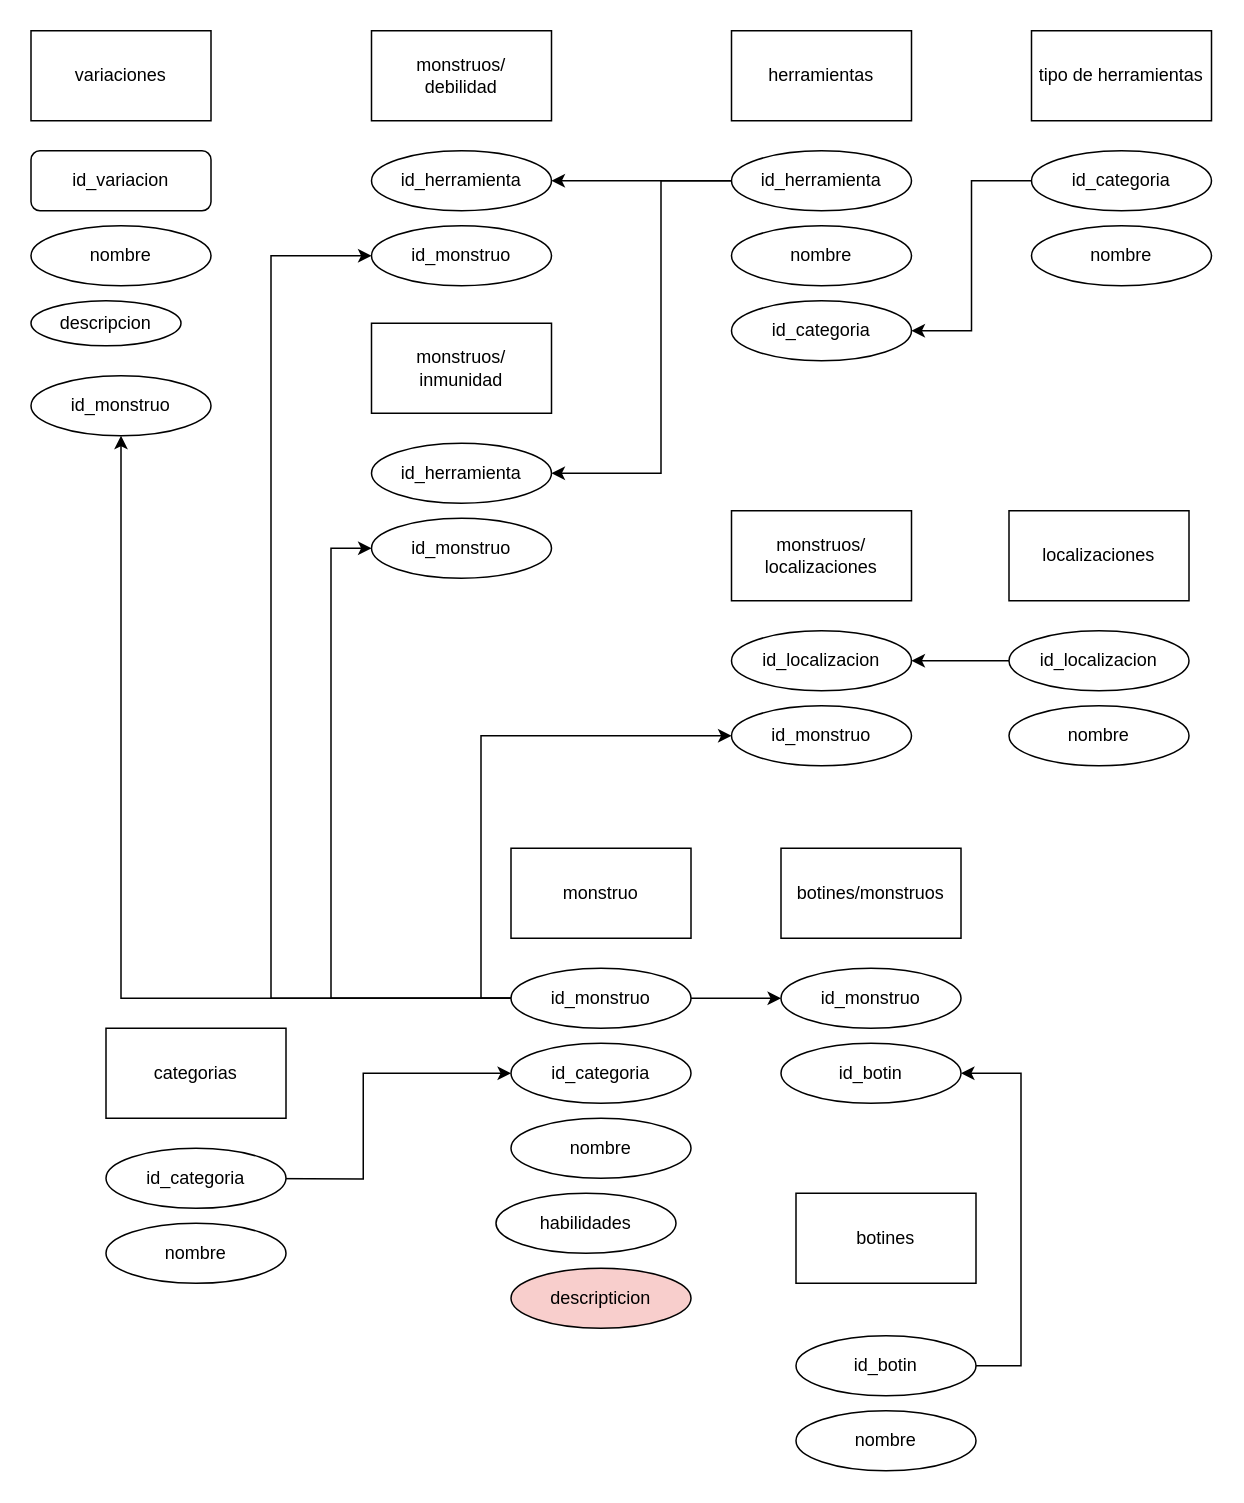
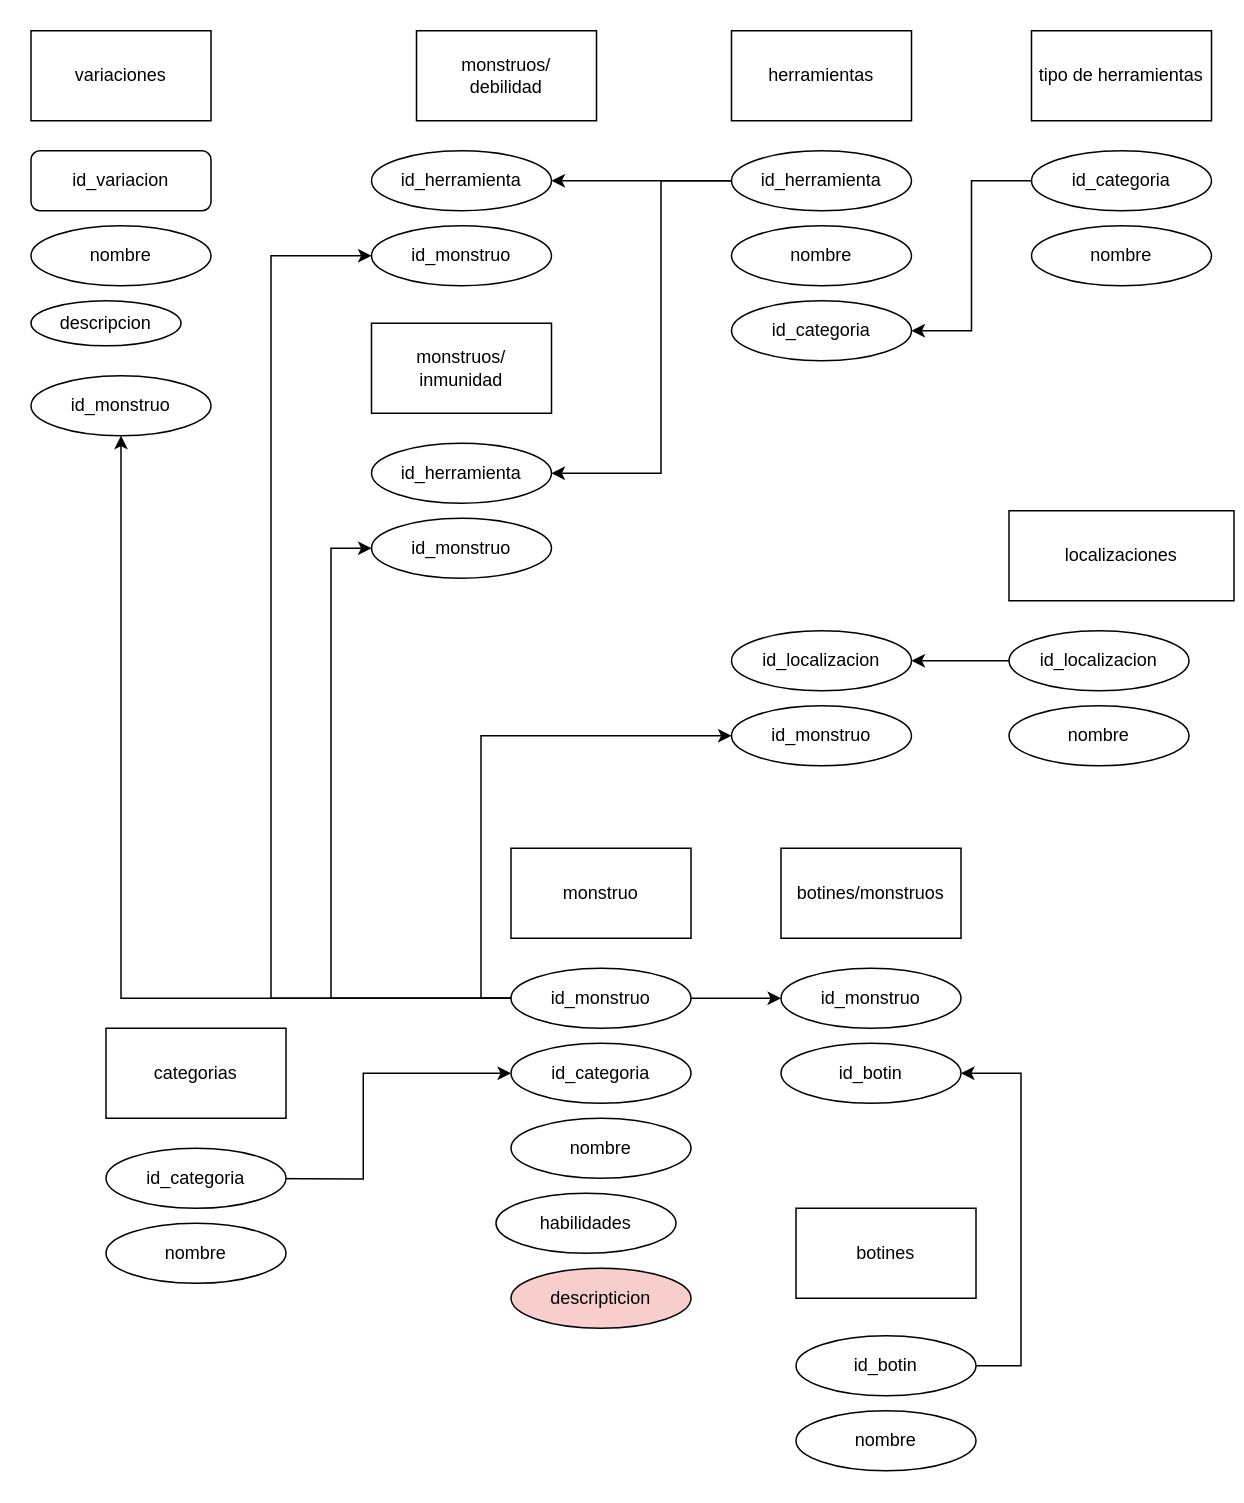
  <mxCell id="0" />
  <mxCell id="1" parent="0" />
  <mxCell id="2" value="categorias" style="rounded=0;whiteSpace=wrap;html=1;" parent="1" vertex="1"><mxGeometry x="70" y="685" width="120" height="60" as="geometry" /></mxCell>
  <mxCell id="3" style="edgeStyle=orthogonalEdgeStyle;rounded=0;orthogonalLoop=1;jettySize=auto;html=1;exitX=1;exitY=0.5;exitDx=0;exitDy=0;entryX=0;entryY=0.5;entryDx=0;entryDy=0;" parent="1" target="13" edge="1"><mxGeometry relative="1" as="geometry"><mxPoint x="142" y="785" as="sourcePoint" /><mxPoint x="292" y="725" as="targetPoint" /></mxGeometry></mxCell>
  <mxCell id="4" value="id_categoria" style="ellipse;whiteSpace=wrap;html=1;strokeColor=light-dark(#000000,#009900);" parent="1" vertex="1"><mxGeometry x="70" y="765" width="120" height="40" as="geometry" /></mxCell>
  <mxCell id="5" value="nombre" style="ellipse;whiteSpace=wrap;html=1;" parent="1" vertex="1"><mxGeometry x="70" y="815" width="120" height="40" as="geometry" /></mxCell>
  <mxCell id="6" value="monstruo" style="rounded=0;whiteSpace=wrap;html=1;" parent="1" vertex="1"><mxGeometry x="340" y="565" width="120" height="60" as="geometry" /></mxCell>
  <mxCell id="7" style="edgeStyle=orthogonalEdgeStyle;rounded=0;orthogonalLoop=1;jettySize=auto;html=1;exitX=1;exitY=0.5;exitDx=0;exitDy=0;entryX=0;entryY=0.5;entryDx=0;entryDy=0;" parent="1" source="12" target="38" edge="1"><mxGeometry relative="1" as="geometry" /></mxCell>
  <mxCell id="8" style="edgeStyle=orthogonalEdgeStyle;rounded=0;orthogonalLoop=1;jettySize=auto;html=1;exitX=0;exitY=0.5;exitDx=0;exitDy=0;entryX=0.5;entryY=1;entryDx=0;entryDy=0;" edge="1" parent="1" source="12" target="44"><mxGeometry relative="1" as="geometry" /></mxCell>
  <mxCell id="9" style="edgeStyle=orthogonalEdgeStyle;rounded=0;orthogonalLoop=1;jettySize=auto;html=1;exitX=0;exitY=0.5;exitDx=0;exitDy=0;entryX=0;entryY=0.5;entryDx=0;entryDy=0;" edge="1" parent="1" source="12" target="50"><mxGeometry relative="1" as="geometry"><Array as="points"><mxPoint x="220" y="665" /><mxPoint x="220" y="365" /></Array></mxGeometry></mxCell>
  <mxCell id="10" style="edgeStyle=orthogonalEdgeStyle;rounded=0;orthogonalLoop=1;jettySize=auto;html=1;exitX=0;exitY=0.5;exitDx=0;exitDy=0;entryX=0;entryY=0.5;entryDx=0;entryDy=0;" edge="1" parent="1" source="12" target="48"><mxGeometry relative="1" as="geometry" /></mxCell>
  <mxCell id="11" style="edgeStyle=orthogonalEdgeStyle;rounded=0;orthogonalLoop=1;jettySize=auto;html=1;exitX=0;exitY=0.5;exitDx=0;exitDy=0;entryX=0;entryY=0.5;entryDx=0;entryDy=0;" edge="1" parent="1" source="12" target="34"><mxGeometry relative="1" as="geometry"><Array as="points"><mxPoint x="180" y="665" /><mxPoint x="180" y="170" /></Array></mxGeometry></mxCell>
  <mxCell id="12" value="id_monstruo" style="ellipse;whiteSpace=wrap;html=1;strokeColor=light-dark(#000000,#009900);" parent="1" vertex="1"><mxGeometry x="340" y="645" width="120" height="40" as="geometry" /></mxCell>
  <mxCell id="13" value="id_categoria" style="ellipse;whiteSpace=wrap;html=1;strokeColor=light-dark(#000000,#CC0000);" parent="1" vertex="1"><mxGeometry x="340" y="695" width="120" height="40" as="geometry" /></mxCell>
- <mxCell id="14" value="localizaciones" style="rounded=0;whiteSpace=wrap;html=1;" parent="1" vertex="1"><mxGeometry x="672" y="340" width="120" height="60" as="geometry" /></mxCell>
+ <mxCell id="14" value="localizaciones" style="rounded=0;whiteSpace=wrap;html=1;" parent="1" vertex="1"><mxGeometry x="672" y="340" width="150" height="60" as="geometry" /></mxCell>
  <mxCell id="15" value="habilidades" style="ellipse;whiteSpace=wrap;html=1;" parent="1" vertex="1"><mxGeometry x="330" y="795" width="120" height="40" as="geometry" /></mxCell>
  <mxCell id="16" style="edgeStyle=orthogonalEdgeStyle;rounded=0;orthogonalLoop=1;jettySize=auto;html=1;exitX=0;exitY=0.5;exitDx=0;exitDy=0;entryX=1;entryY=0.5;entryDx=0;entryDy=0;" parent="1" source="17" target="47" edge="1"><mxGeometry relative="1" as="geometry" /></mxCell>
  <mxCell id="17" value="id_localizacion" style="ellipse;whiteSpace=wrap;html=1;strokeColor=light-dark(#000000,#009900);" parent="1" vertex="1"><mxGeometry x="672" y="420" width="120" height="40" as="geometry" /></mxCell>
  <mxCell id="18" value="nombre" style="ellipse;whiteSpace=wrap;html=1;" parent="1" vertex="1"><mxGeometry x="672" y="470" width="120" height="40" as="geometry" /></mxCell>
  <mxCell id="19" value="herramientas" style="rounded=0;whiteSpace=wrap;html=1;" parent="1" vertex="1"><mxGeometry x="487" y="20" width="120" height="60" as="geometry" /></mxCell>
  <mxCell id="20" value="tipo de herramientas" style="rounded=0;whiteSpace=wrap;html=1;" parent="1" vertex="1"><mxGeometry x="687" y="20" width="120" height="60" as="geometry" /></mxCell>
  <mxCell id="21" style="edgeStyle=orthogonalEdgeStyle;rounded=0;orthogonalLoop=1;jettySize=auto;html=1;exitX=0;exitY=0.5;exitDx=0;exitDy=0;" edge="1" parent="1" source="23" target="35"><mxGeometry relative="1" as="geometry" /></mxCell>
  <mxCell id="22" style="edgeStyle=orthogonalEdgeStyle;rounded=0;orthogonalLoop=1;jettySize=auto;html=1;exitX=0;exitY=0.5;exitDx=0;exitDy=0;entryX=1;entryY=0.5;entryDx=0;entryDy=0;" edge="1" parent="1" source="23" target="51"><mxGeometry relative="1" as="geometry"><Array as="points"><mxPoint x="440" y="120" /><mxPoint x="440" y="315" /></Array></mxGeometry></mxCell>
  <mxCell id="23" value="id_herramienta" style="ellipse;whiteSpace=wrap;html=1;strokeColor=light-dark(#000000,#009900);" parent="1" vertex="1"><mxGeometry x="487" y="100" width="120" height="40" as="geometry" /></mxCell>
  <mxCell id="24" value="nombre" style="ellipse;whiteSpace=wrap;html=1;" parent="1" vertex="1"><mxGeometry x="487" y="150" width="120" height="40" as="geometry" /></mxCell>
  <mxCell id="25" style="edgeStyle=orthogonalEdgeStyle;rounded=0;orthogonalLoop=1;jettySize=auto;html=1;exitX=0;exitY=0.5;exitDx=0;exitDy=0;entryX=1;entryY=0.5;entryDx=0;entryDy=0;" parent="1" source="26" target="32" edge="1"><mxGeometry relative="1" as="geometry" /></mxCell>
  <mxCell id="26" value="id_categoria" style="ellipse;whiteSpace=wrap;html=1;strokeColor=light-dark(#000000,#009900);" parent="1" vertex="1"><mxGeometry x="687" y="100" width="120" height="40" as="geometry" /></mxCell>
  <mxCell id="27" value="nombre" style="ellipse;whiteSpace=wrap;html=1;" parent="1" vertex="1"><mxGeometry x="687" y="150" width="120" height="40" as="geometry" /></mxCell>
- <mxCell id="28" value="botines" style="rounded=0;whiteSpace=wrap;html=1;" parent="1" vertex="1"><mxGeometry x="530" y="795" width="120" height="60" as="geometry" /></mxCell>
+ <mxCell id="28" value="botines" style="rounded=0;whiteSpace=wrap;html=1;" parent="1" vertex="1"><mxGeometry x="530" y="805" width="120" height="60" as="geometry" /></mxCell>
  <mxCell id="29" style="edgeStyle=orthogonalEdgeStyle;rounded=0;orthogonalLoop=1;jettySize=auto;html=1;exitX=1;exitY=0.5;exitDx=0;exitDy=0;entryX=1;entryY=0.5;entryDx=0;entryDy=0;" parent="1" source="30" target="39" edge="1"><mxGeometry relative="1" as="geometry"><Array as="points"><mxPoint x="680" y="910" /><mxPoint x="680" y="715" /></Array></mxGeometry></mxCell>
  <mxCell id="30" value="id_botin" style="ellipse;whiteSpace=wrap;html=1;strokeColor=light-dark(#000000,#009900);" parent="1" vertex="1"><mxGeometry x="530" y="890" width="120" height="40" as="geometry" /></mxCell>
  <mxCell id="31" value="nombre" style="ellipse;whiteSpace=wrap;html=1;" parent="1" vertex="1"><mxGeometry x="530" y="940" width="120" height="40" as="geometry" /></mxCell>
  <mxCell id="32" value="id_categoria" style="ellipse;whiteSpace=wrap;html=1;strokeColor=light-dark(#000000,#CC0000);" parent="1" vertex="1"><mxGeometry x="487" y="200" width="120" height="40" as="geometry" /></mxCell>
- <mxCell id="33" value="monstruos/&lt;div&gt;debilidad&lt;/div&gt;" style="rounded=0;whiteSpace=wrap;html=1;" parent="1" vertex="1"><mxGeometry x="247" y="20" width="120" height="60" as="geometry" /></mxCell>
+ <mxCell id="33" value="monstruos/&lt;div&gt;debilidad&lt;/div&gt;" style="rounded=0;whiteSpace=wrap;html=1;" parent="1" vertex="1"><mxGeometry x="277" y="20" width="120" height="60" as="geometry" /></mxCell>
  <mxCell id="34" value="id_monstruo" style="ellipse;whiteSpace=wrap;html=1;strokeColor=light-dark(#000000,#CC0000);" parent="1" vertex="1"><mxGeometry x="247" y="150" width="120" height="40" as="geometry" /></mxCell>
  <mxCell id="35" value="id_herramienta" style="ellipse;whiteSpace=wrap;html=1;strokeColor=light-dark(#000000,#CC0000);" parent="1" vertex="1"><mxGeometry x="247" y="100" width="120" height="40" as="geometry" /></mxCell>
  <mxCell id="36" value="nombre" style="ellipse;whiteSpace=wrap;html=1;" parent="1" vertex="1"><mxGeometry x="340" y="745" width="120" height="40" as="geometry" /></mxCell>
  <mxCell id="37" value="botines/monstruos" style="rounded=0;whiteSpace=wrap;html=1;" parent="1" vertex="1"><mxGeometry x="520" y="565" width="120" height="60" as="geometry" /></mxCell>
  <mxCell id="38" value="id_monstruo" style="ellipse;whiteSpace=wrap;html=1;strokeColor=light-dark(#000000,#CC0000);" parent="1" vertex="1"><mxGeometry x="520" y="645" width="120" height="40" as="geometry" /></mxCell>
  <mxCell id="39" value="id_botin" style="ellipse;whiteSpace=wrap;html=1;strokeColor=light-dark(#000000,#CC0000);" parent="1" vertex="1"><mxGeometry x="520" y="695" width="120" height="40" as="geometry" /></mxCell>
  <mxCell id="40" value="variaciones" style="rounded=0;whiteSpace=wrap;html=1;" parent="1" vertex="1"><mxGeometry x="20" y="20" width="120" height="60" as="geometry" /></mxCell>
  <mxCell id="41" value="id_variacion" style="whiteSpace=wrap;html=1;strokeColor=light-dark(#000000,#009900);rounded=1;" parent="1" vertex="1"><mxGeometry x="20" y="100" width="120" height="40" as="geometry" /></mxCell>
  <mxCell id="42" value="nombre" style="ellipse;whiteSpace=wrap;html=1;" parent="1" vertex="1"><mxGeometry x="20" y="150" width="120" height="40" as="geometry" /></mxCell>
  <mxCell id="43" value="descripcion" style="ellipse;whiteSpace=wrap;html=1;" parent="1" vertex="1"><mxGeometry x="20" y="200" width="100" height="30" as="geometry" /></mxCell>
  <mxCell id="44" value="id_monstruo" style="ellipse;whiteSpace=wrap;html=1;strokeColor=light-dark(#000000,#CC0000);" parent="1" vertex="1"><mxGeometry x="20" y="250" width="120" height="40" as="geometry" /></mxCell>
  <mxCell id="45" value="descripticion" style="ellipse;whiteSpace=wrap;html=1;fillColor=#f8cecc;" parent="1" vertex="1"><mxGeometry x="340" y="845" width="120" height="40" as="geometry" /></mxCell>
- <mxCell id="46" value="monstruos/&lt;div&gt;localizaciones&lt;/div&gt;" style="rounded=0;whiteSpace=wrap;html=1;" parent="1" vertex="1"><mxGeometry x="487" y="340" width="120" height="60" as="geometry" /></mxCell>
  <mxCell id="47" value="id_localizacion" style="ellipse;whiteSpace=wrap;html=1;strokeColor=light-dark(#000000,#CC0000);" parent="1" vertex="1"><mxGeometry x="487" y="420" width="120" height="40" as="geometry" /></mxCell>
  <mxCell id="48" value="id_monstruo" style="ellipse;whiteSpace=wrap;html=1;strokeColor=light-dark(#000000,#CC0000);" parent="1" vertex="1"><mxGeometry x="487" y="470" width="120" height="40" as="geometry" /></mxCell>
  <mxCell id="49" value="monstruos/&lt;div&gt;inmunidad&lt;/div&gt;" style="rounded=0;whiteSpace=wrap;html=1;" parent="1" vertex="1"><mxGeometry x="247" y="215" width="120" height="60" as="geometry" /></mxCell>
  <mxCell id="50" value="id_monstruo" style="ellipse;whiteSpace=wrap;html=1;strokeColor=light-dark(#000000,#CC0000);" parent="1" vertex="1"><mxGeometry x="247" y="345" width="120" height="40" as="geometry" /></mxCell>
  <mxCell id="51" value="id_herramienta" style="ellipse;whiteSpace=wrap;html=1;strokeColor=light-dark(#000000,#CC0000);" parent="1" vertex="1"><mxGeometry x="247" y="295" width="120" height="40" as="geometry" /></mxCell>
